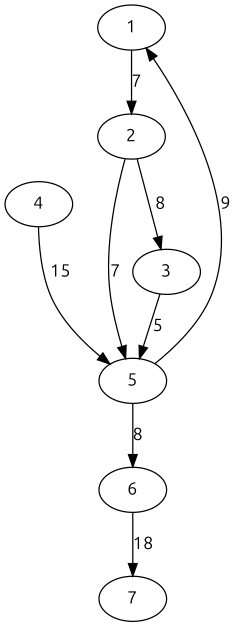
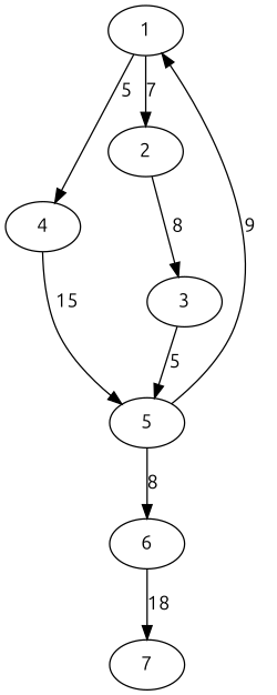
  digraph {
    fontname=Ubuntu
    node [fontname=Ubuntu]
    edge [fontname=Ubuntu]
    1
    4
    2
    5
    3
    6
    7
+   1 -> 4 [label=5]
    1 -> 2 [label=7]
    4 -> 5 [label=15]
-   2 -> 5 [label=7]
    2 -> 3 [label=8]
    5 -> 1 [label=9]
    5 -> 6 [label=8]
    3 -> 5 [label=5]
    6 -> 7 [label=18]
  }
